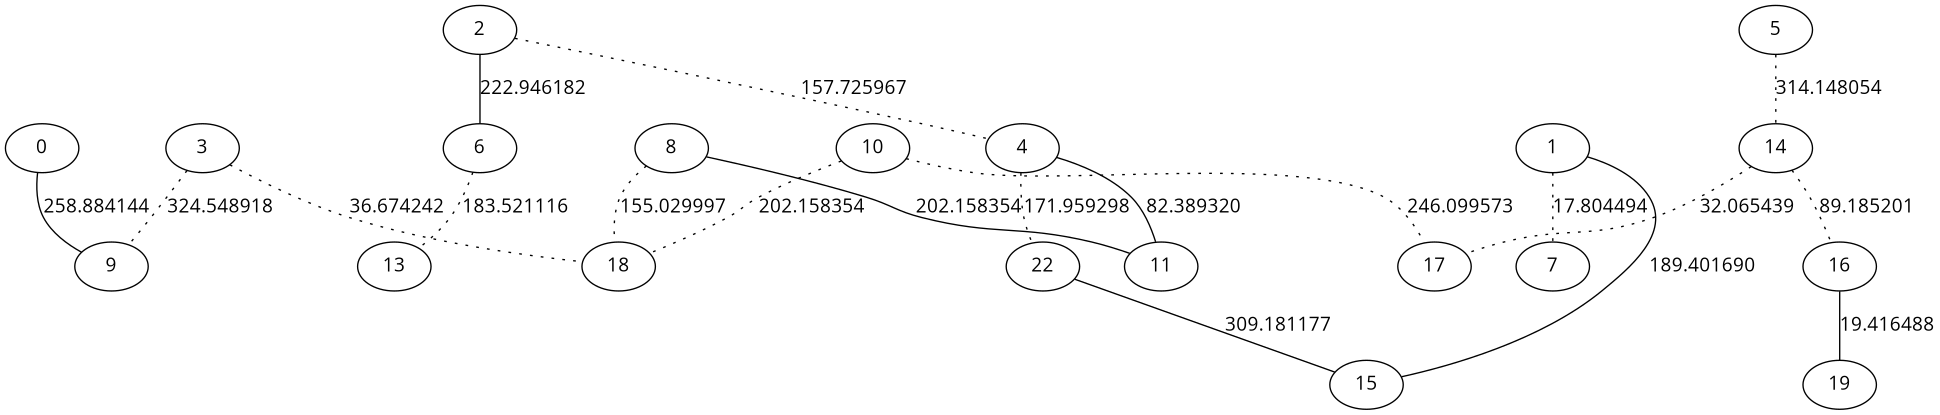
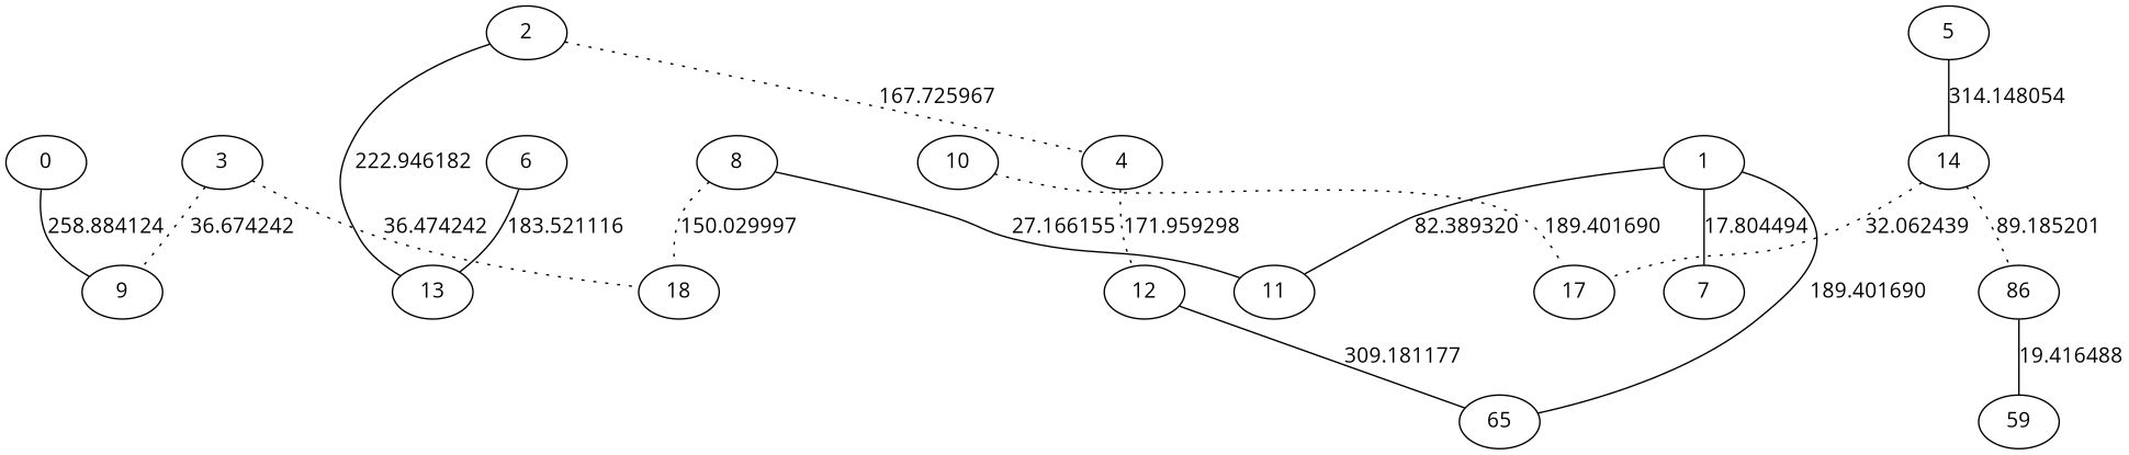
  graph {
    fontname="Open Sans"
    node [fontname="Open Sans"]
    edge [fontname="Open Sans" style=dotted]
    0
    9
    1
    7
-   15
+   15 [label=65]
    2
    4
    13
    11
-   12 [label=22]
+   12
    3
    18
    5
    14
    17
-   16
-   19
+   16 [label=86]
+   19 [label=59]
    6
    8
    10
-   0 -- 9 [label=258.884144 style=solid]
-   1 -- 7 [label=17.804494]
+   0 -- 9 [label=258.884124 style=solid]
+   1 -- 7 [label=17.804494 style=solid]
    1 -- 15 [label=189.401690 style=solid]
-   2 -- 4 [label=157.725967]
-   2 -- 6 [label=222.946182 style=solid]
-   4 -- 11 [label=82.389320 style=solid]
+   2 -- 4 [label=167.725967]
+   2 -- 13 [label=222.946182 style=solid]
+   1 -- 11 [label=82.389320 style=solid]
    4 -- 12 [label=171.959298]
    12 -- 15 [label=309.181177 style=solid]
-   3 -- 9 [label=324.548918]
-   3 -- 18 [label=36.674242]
-   5 -- 14 [label=314.148054]
-   14 -- 17 [label=32.065439]
+   3 -- 9 [label=36.674242]
+   3 -- 18 [label=36.474242]
+   5 -- 14 [label=314.148054 style=solid]
+   14 -- 17 [label=32.062439]
    14 -- 16 [label=89.185201]
    16 -- 19 [label=19.416488 style=solid]
-   6 -- 13 [label=183.521116]
-   8 -- 11 [label=202.158354 style=solid]
-   8 -- 18 [label=155.029997]
-   10 -- 18 [label=202.158354]
-   10 -- 17 [label=246.099573]
+   6 -- 13 [label=183.521116 style=solid]
+   8 -- 11 [label=27.166155 style=solid]
+   8 -- 18 [label=150.029997]
+   10 -- 17 [label=189.401690]
  }
